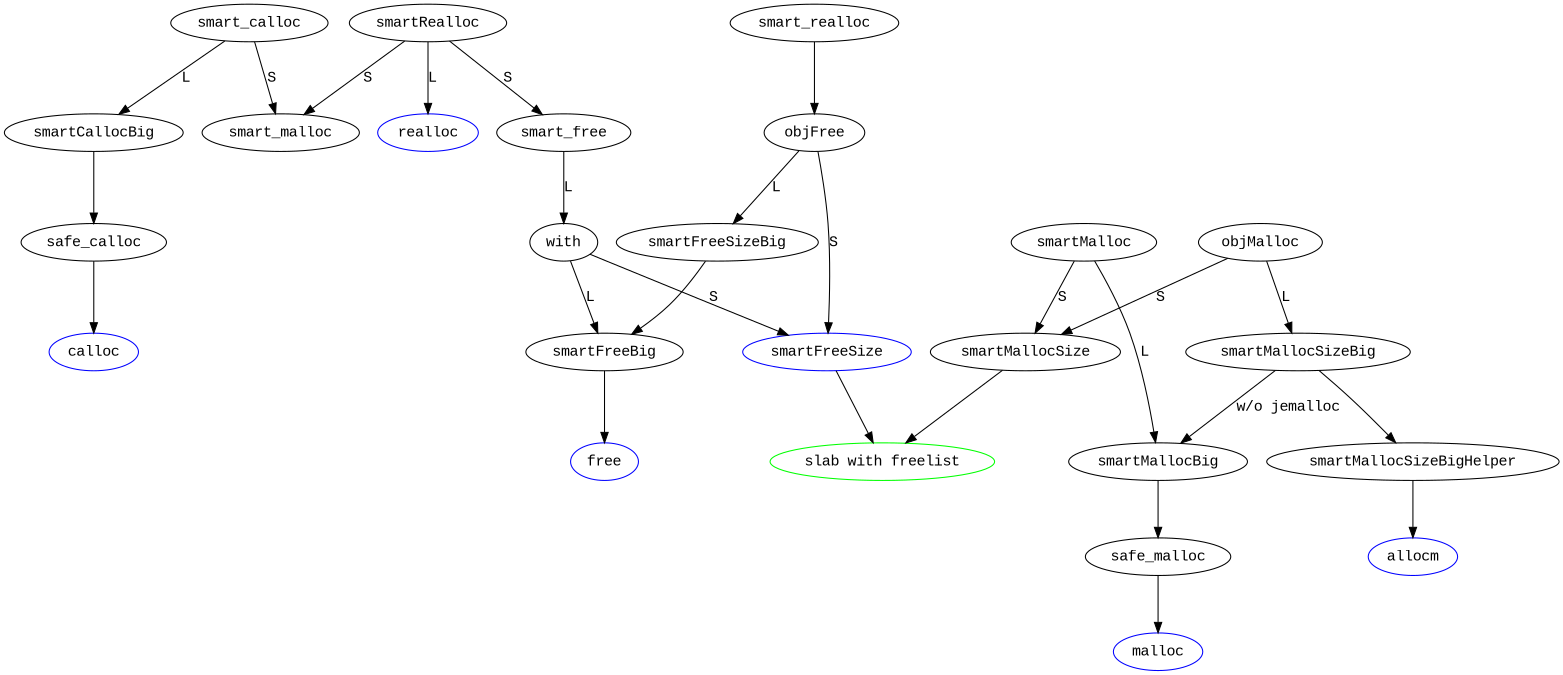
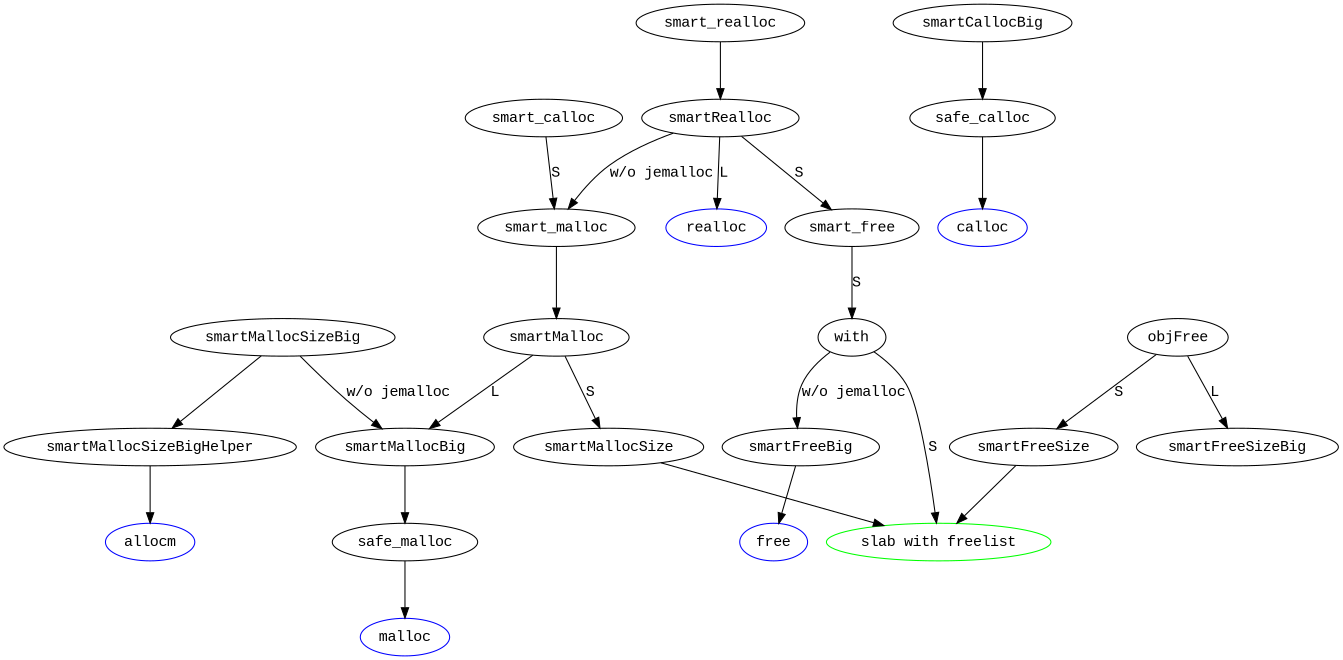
  digraph {
    fontname="Liberation Mono"
    ranksep=0.75
    node [fontname="Liberation Mono"]
    edge [fontname="Liberation Mono"]
    smart_calloc
    smartCallocBig
    smart_malloc
    safe_calloc
    smartMalloc
    calloc [color=blue]
    smartMallocBig
    smartMallocSize
    safe_malloc
    n10 [color=green label="slab with freelist"]
    malloc [color=blue]
    smartMallocSizeBig
    smartMallocSizeBigHelper
    allocm [color=blue]
-   objMalloc
    smart_realloc
    smartRealloc
    smart_free
    realloc [color=blue]
    n20 [label=with]
    smartFreeBig
-   smartFreeSize [color=blue]
+   smartFreeSize
    free [color=blue]
    smartFreeSizeBig
    objFree
-   smart_calloc -> smartCallocBig [label=L]
    smart_calloc -> smart_malloc [label=S]
    smartCallocBig -> safe_calloc
+   smart_malloc -> smartMalloc
    safe_calloc -> calloc
    smartMalloc -> smartMallocBig [label=L]
    smartMalloc -> smartMallocSize [label=S]
    smartMallocBig -> safe_malloc
    smartMallocSize -> n10
    safe_malloc -> malloc
    smartMallocSizeBig -> smartMallocBig [label="w/o jemalloc"]
    smartMallocSizeBig -> smartMallocSizeBigHelper
    smartMallocSizeBigHelper -> allocm
-   objMalloc -> smartMallocSize [label=S]
-   objMalloc -> smartMallocSizeBig [label=L]
-   smart_realloc -> objFree
-   smartRealloc -> smart_malloc [label=S]
+   smart_realloc -> smartRealloc
+   smartRealloc -> smart_malloc [label="w/o jemalloc"]
    smartRealloc -> smart_free [label=S]
    smartRealloc -> realloc [label=L]
-   smart_free -> n20 [label=L]
-   n20 -> smartFreeBig [label=L]
-   n20 -> smartFreeSize [label=S]
+   smart_free -> n20 [label=S]
+   n20 -> smartFreeBig [label="w/o jemalloc"]
+   n20 -> n10 [label=S]
    smartFreeBig -> free
    smartFreeSize -> n10
-   smartFreeSizeBig -> smartFreeBig
    objFree -> smartFreeSize [label=S]
    objFree -> smartFreeSizeBig [label=L]
  }
